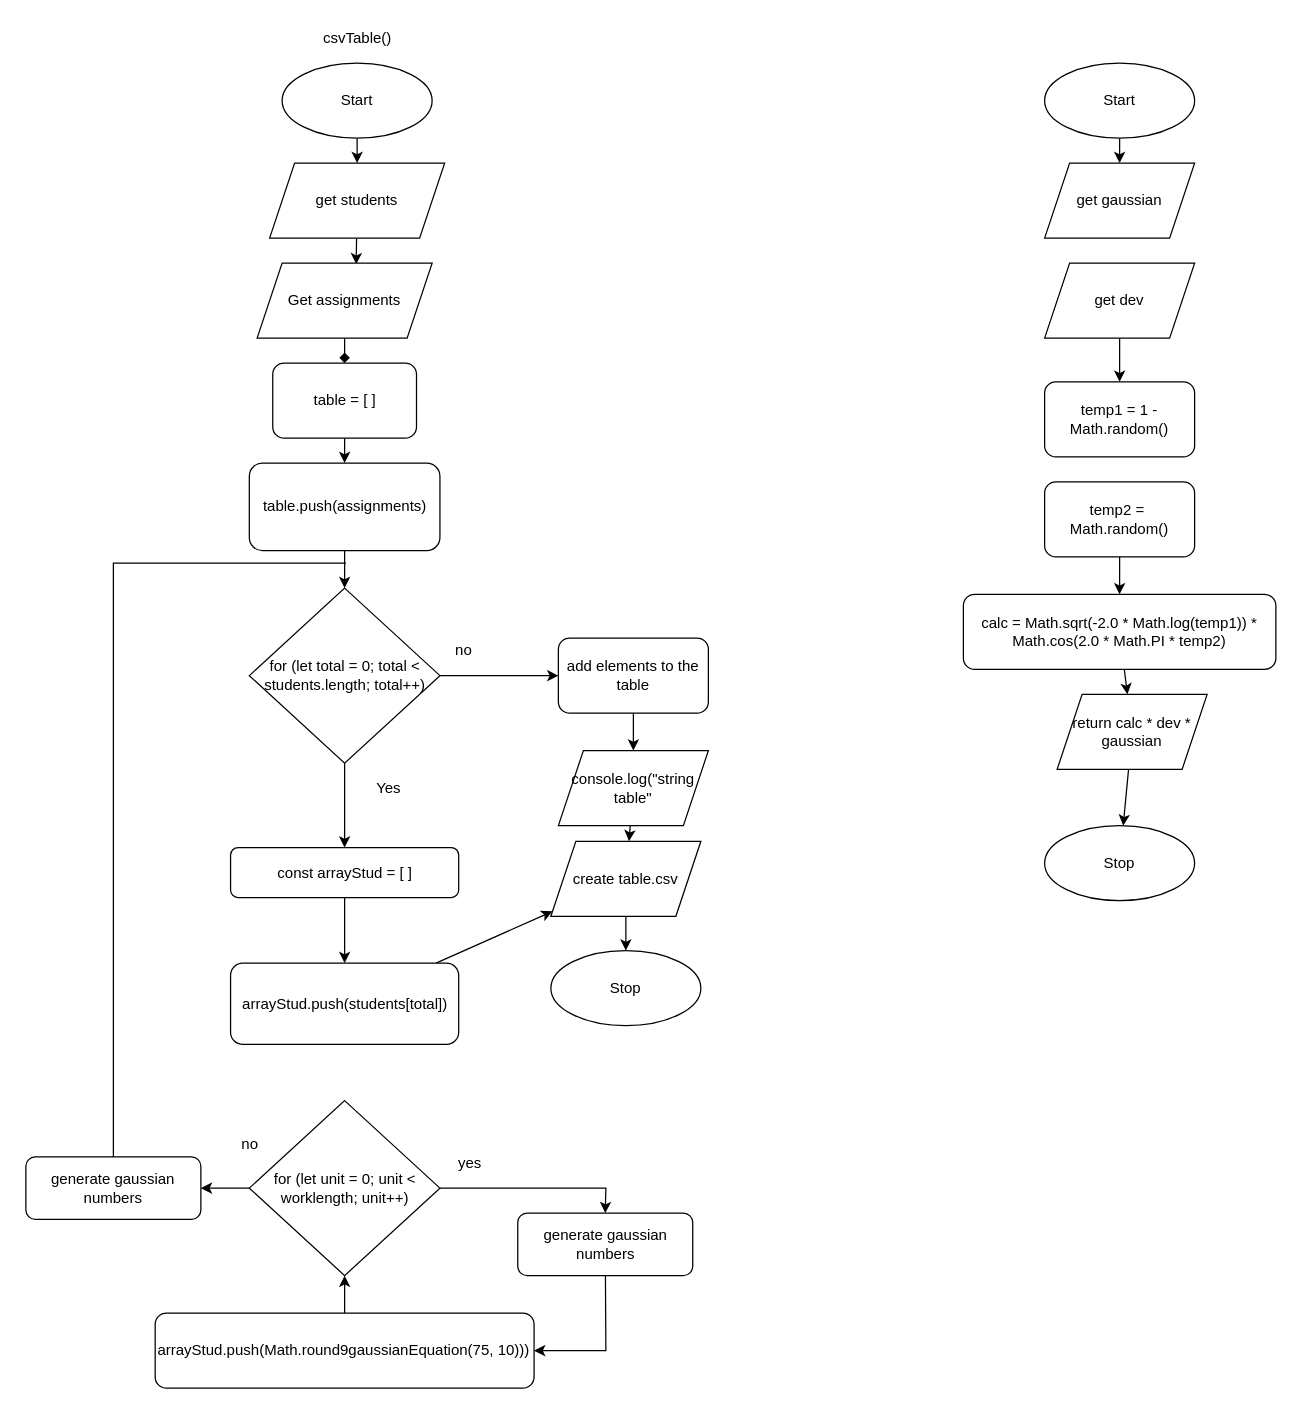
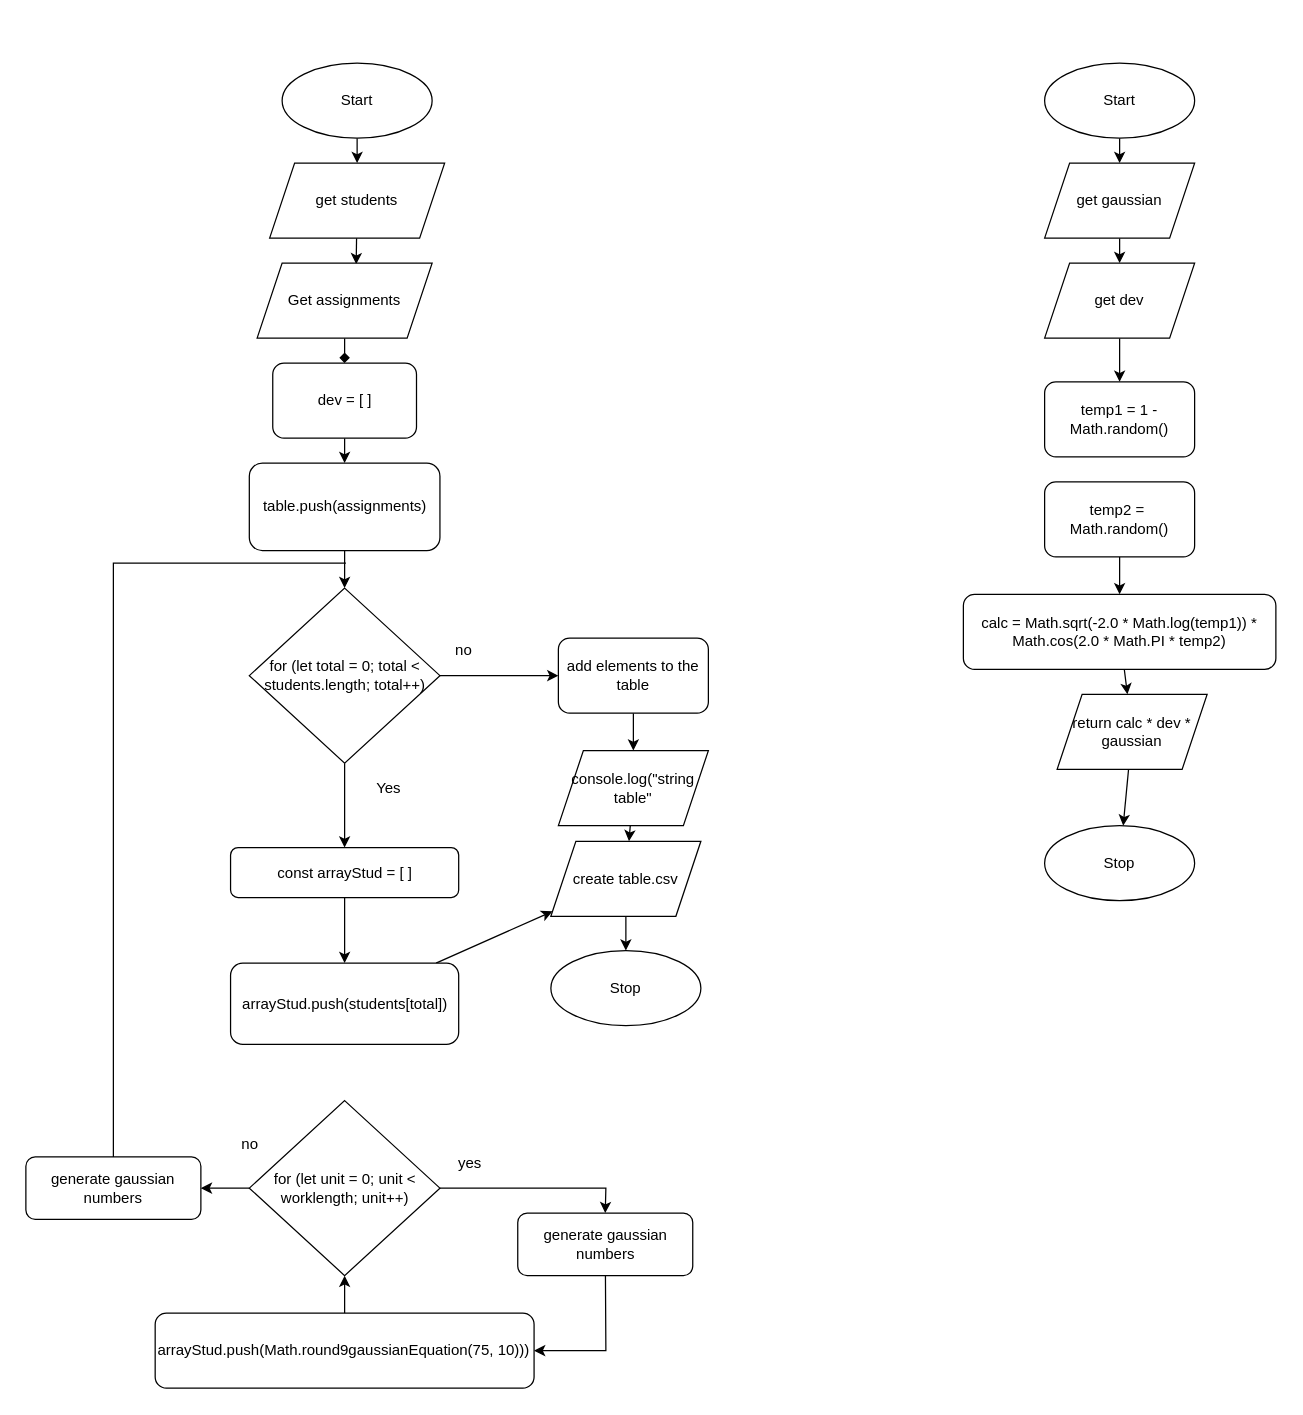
  <mxCell id="0" />
  <mxCell id="1" parent="0" />
  <mxCell id="2" value="" style="edgeStyle=none;html=1;" parent="1" source="3" target="5" edge="1"><mxGeometry relative="1" as="geometry" /></mxCell>
  <mxCell id="3" value="Start" style="ellipse;whiteSpace=wrap;html=1;" parent="1" vertex="1"><mxGeometry x="225" y="50" width="120" height="60" as="geometry" /></mxCell>
  <mxCell id="4" style="edgeStyle=none;html=1;entryX=0.566;entryY=0.015;entryDx=0;entryDy=0;entryPerimeter=0;" parent="1" source="5" target="7" edge="1"><mxGeometry relative="1" as="geometry" /></mxCell>
  <mxCell id="5" value="get students" style="shape=parallelogram;perimeter=parallelogramPerimeter;whiteSpace=wrap;html=1;fixedSize=1;" parent="1" vertex="1"><mxGeometry x="215" y="130" width="140" height="60" as="geometry" /></mxCell>
  <mxCell id="6" style="edgeStyle=none;html=1;entryX=0.5;entryY=0;entryDx=0;entryDy=0;endArrow=diamond;" parent="1" source="7" target="10" edge="1"><mxGeometry relative="1" as="geometry" /></mxCell>
  <mxCell id="7" value="Get assignments" style="shape=parallelogram;perimeter=parallelogramPerimeter;whiteSpace=wrap;html=1;fixedSize=1;" parent="1" vertex="1"><mxGeometry x="205" y="210" width="140" height="60" as="geometry" /></mxCell>
  <mxCell id="8" value="Stop" style="ellipse;whiteSpace=wrap;html=1;" parent="1" vertex="1"><mxGeometry x="440" y="760" width="120" height="60" as="geometry" /></mxCell>
  <mxCell id="9" value="" style="edgeStyle=none;html=1;" parent="1" source="10" target="32" edge="1"><mxGeometry relative="1" as="geometry" /></mxCell>
- <mxCell id="10" value="table = [ ]" style="rounded=1;whiteSpace=wrap;html=1;" parent="1" vertex="1"><mxGeometry x="217.5" y="290" width="115" height="60" as="geometry" /></mxCell>
+ <mxCell id="10" value="dev = [ ]" style="rounded=1;whiteSpace=wrap;html=1;" parent="1" vertex="1"><mxGeometry x="217.5" y="290" width="115" height="60" as="geometry" /></mxCell>
  <mxCell id="11" style="edgeStyle=none;html=1;entryX=0.5;entryY=0;entryDx=0;entryDy=0;" parent="1" source="13" target="16" edge="1"><mxGeometry relative="1" as="geometry" /></mxCell>
  <mxCell id="12" value="" style="edgeStyle=none;rounded=0;html=1;" parent="1" source="13" target="44" edge="1"><mxGeometry relative="1" as="geometry" /></mxCell>
  <mxCell id="13" value="for (let total = 0; total &amp;lt; students.length; total++)" style="rhombus;whiteSpace=wrap;html=1;" parent="1" vertex="1"><mxGeometry x="198.75" y="470" width="152.5" height="140" as="geometry" /></mxCell>
  <mxCell id="14" value="Yes" style="text;html=1;align=center;verticalAlign=middle;resizable=0;points=[];autosize=1;strokeColor=none;fillColor=none;" parent="1" vertex="1"><mxGeometry x="290" y="620" width="40" height="20" as="geometry" /></mxCell>
  <mxCell id="15" value="" style="edgeStyle=none;html=1;" parent="1" source="16" target="34" edge="1"><mxGeometry relative="1" as="geometry" /></mxCell>
  <mxCell id="16" value="const arrayStud = [ ]" style="rounded=1;whiteSpace=wrap;html=1;" parent="1" vertex="1"><mxGeometry x="183.75" y="677.5" width="182.5" height="40" as="geometry" /></mxCell>
  <mxCell id="17" value="" style="edgeStyle=none;html=1;" parent="1" source="18" target="28" edge="1"><mxGeometry relative="1" as="geometry" /></mxCell>
  <mxCell id="18" value="Start" style="ellipse;whiteSpace=wrap;html=1;" parent="1" vertex="1"><mxGeometry x="835" y="50" width="120" height="60" as="geometry" /></mxCell>
  <mxCell id="19" value="Stop" style="ellipse;whiteSpace=wrap;html=1;" parent="1" vertex="1"><mxGeometry x="835" y="660" width="120" height="60" as="geometry" /></mxCell>
  <mxCell id="20" value="temp1 = 1 - Math.random()" style="rounded=1;whiteSpace=wrap;html=1;" parent="1" vertex="1"><mxGeometry x="835" y="305" width="120" height="60" as="geometry" /></mxCell>
  <mxCell id="21" value="" style="edgeStyle=none;html=1;" parent="1" source="22" target="24" edge="1"><mxGeometry relative="1" as="geometry" /></mxCell>
  <mxCell id="22" value="temp2 =&amp;nbsp; Math.random()" style="rounded=1;whiteSpace=wrap;html=1;" parent="1" vertex="1"><mxGeometry x="835" y="385" width="120" height="60" as="geometry" /></mxCell>
  <mxCell id="23" value="" style="edgeStyle=none;html=1;" parent="1" source="24" target="26" edge="1"><mxGeometry relative="1" as="geometry" /></mxCell>
  <mxCell id="24" value="calc = Math.sqrt(-2.0 * Math.log(temp1)) * Math.cos(2.0 * Math.PI * temp2)" style="rounded=1;whiteSpace=wrap;html=1;" parent="1" vertex="1"><mxGeometry x="770" y="475" width="250" height="60" as="geometry" /></mxCell>
  <mxCell id="25" value="" style="edgeStyle=none;html=1;" parent="1" source="26" target="19" edge="1"><mxGeometry relative="1" as="geometry" /></mxCell>
  <mxCell id="26" value="return calc * dev * gaussian" style="shape=parallelogram;perimeter=parallelogramPerimeter;whiteSpace=wrap;html=1;fixedSize=1;" parent="1" vertex="1"><mxGeometry x="845" y="555" width="120" height="60" as="geometry" /></mxCell>
+ <mxCell id="27" value="" style="edgeStyle=none;html=1;" parent="1" source="28" target="30" edge="1"><mxGeometry relative="1" as="geometry" /></mxCell>
  <mxCell id="28" value="get gaussian" style="shape=parallelogram;perimeter=parallelogramPerimeter;whiteSpace=wrap;html=1;fixedSize=1;" parent="1" vertex="1"><mxGeometry x="835" y="130" width="120" height="60" as="geometry" /></mxCell>
  <mxCell id="29" style="edgeStyle=none;html=1;entryX=0.5;entryY=0;entryDx=0;entryDy=0;" parent="1" source="30" target="20" edge="1"><mxGeometry relative="1" as="geometry" /></mxCell>
  <mxCell id="30" value="get dev" style="shape=parallelogram;perimeter=parallelogramPerimeter;whiteSpace=wrap;html=1;fixedSize=1;" parent="1" vertex="1"><mxGeometry x="835" y="210" width="120" height="60" as="geometry" /></mxCell>
  <mxCell id="31" value="" style="edgeStyle=none;html=1;" parent="1" source="32" target="13" edge="1"><mxGeometry relative="1" as="geometry" /></mxCell>
  <mxCell id="32" value="table.push(assignments)" style="rounded=1;whiteSpace=wrap;html=1;" parent="1" vertex="1"><mxGeometry x="198.75" y="370" width="152.5" height="70" as="geometry" /></mxCell>
  <mxCell id="33" value="" style="edgeStyle=none;html=1;" parent="1" source="34" target="48" edge="1"><mxGeometry relative="1" as="geometry" /></mxCell>
  <mxCell id="34" value="arrayStud.push(students[total])" style="rounded=1;whiteSpace=wrap;html=1;" parent="1" vertex="1"><mxGeometry x="183.75" y="770" width="182.5" height="65" as="geometry" /></mxCell>
  <mxCell id="35" style="edgeStyle=none;html=1;entryX=0.5;entryY=0;entryDx=0;entryDy=0;rounded=0;" parent="1" source="37" target="42" edge="1"><mxGeometry relative="1" as="geometry"><Array as="points"><mxPoint x="484" y="950" /></Array></mxGeometry></mxCell>
  <mxCell id="36" style="edgeStyle=none;rounded=0;html=1;entryX=1;entryY=0.5;entryDx=0;entryDy=0;" parent="1" source="37" target="53" edge="1"><mxGeometry relative="1" as="geometry" /></mxCell>
  <mxCell id="37" value="for (let unit = 0; unit &amp;lt; worklength; unit++)" style="rhombus;whiteSpace=wrap;html=1;" parent="1" vertex="1"><mxGeometry x="198.75" y="880" width="152.5" height="140" as="geometry" /></mxCell>
  <mxCell id="38" style="edgeStyle=none;html=1;entryX=0.5;entryY=1;entryDx=0;entryDy=0;" parent="1" source="39" target="37" edge="1"><mxGeometry relative="1" as="geometry" /></mxCell>
  <mxCell id="39" value="arrayStud.push(Math.round9gaussianEquation(75, 10)))" style="rounded=1;whiteSpace=wrap;html=1;" parent="1" vertex="1"><mxGeometry x="123.44" y="1050" width="303.12" height="60" as="geometry" /></mxCell>
- <mxCell id="40" value="csvTable()" style="text;html=1;align=center;verticalAlign=middle;resizable=0;points=[];autosize=1;strokeColor=none;fillColor=none;" parent="1" vertex="1"><mxGeometry x="250" y="20" width="70" height="20" as="geometry" /></mxCell>
  <mxCell id="41" style="edgeStyle=none;html=1;entryX=1;entryY=0.5;entryDx=0;entryDy=0;rounded=0;" parent="1" source="42" target="39" edge="1"><mxGeometry relative="1" as="geometry"><Array as="points"><mxPoint x="484" y="1080" /></Array></mxGeometry></mxCell>
  <mxCell id="42" value="generate gaussian numbers" style="rounded=1;whiteSpace=wrap;html=1;" parent="1" vertex="1"><mxGeometry x="413.5" y="970" width="140" height="50" as="geometry" /></mxCell>
  <mxCell id="43" value="" style="edgeStyle=none;rounded=0;html=1;" parent="1" source="44" target="46" edge="1"><mxGeometry relative="1" as="geometry" /></mxCell>
  <mxCell id="44" value="add elements to the table" style="rounded=1;whiteSpace=wrap;html=1;" parent="1" vertex="1"><mxGeometry x="446" y="510" width="120" height="60" as="geometry" /></mxCell>
  <mxCell id="45" value="" style="edgeStyle=none;rounded=0;html=1;" parent="1" source="46" target="48" edge="1"><mxGeometry relative="1" as="geometry" /></mxCell>
  <mxCell id="46" value="console.log(&quot;string table&quot;" style="shape=parallelogram;perimeter=parallelogramPerimeter;whiteSpace=wrap;html=1;fixedSize=1;" parent="1" vertex="1"><mxGeometry x="446" y="600" width="120" height="60" as="geometry" /></mxCell>
  <mxCell id="47" value="" style="edgeStyle=none;rounded=0;html=1;" parent="1" source="48" target="8" edge="1"><mxGeometry relative="1" as="geometry" /></mxCell>
  <mxCell id="48" value="create table.csv" style="shape=parallelogram;perimeter=parallelogramPerimeter;whiteSpace=wrap;html=1;fixedSize=1;" parent="1" vertex="1"><mxGeometry x="440" y="672.5" width="120" height="60" as="geometry" /></mxCell>
  <mxCell id="49" value="no" style="text;html=1;align=center;verticalAlign=middle;resizable=0;points=[];autosize=1;strokeColor=none;fillColor=none;" parent="1" vertex="1"><mxGeometry x="355" y="510" width="30" height="20" as="geometry" /></mxCell>
  <mxCell id="50" value="yes" style="text;html=1;align=center;verticalAlign=middle;resizable=0;points=[];autosize=1;strokeColor=none;fillColor=none;" parent="1" vertex="1"><mxGeometry x="360" y="920" width="30" height="20" as="geometry" /></mxCell>
  <mxCell id="51" value="no" style="text;html=1;align=center;verticalAlign=middle;resizable=0;points=[];autosize=1;strokeColor=none;fillColor=none;" parent="1" vertex="1"><mxGeometry x="183.75" y="905" width="30" height="20" as="geometry" /></mxCell>
  <mxCell id="52" style="edgeStyle=none;rounded=0;html=1;endArrow=none;endFill=0;" parent="1" source="53" edge="1"><mxGeometry relative="1" as="geometry"><mxPoint x="276" y="450" as="targetPoint" /><Array as="points"><mxPoint x="90" y="450" /></Array></mxGeometry></mxCell>
  <mxCell id="53" value="generate gaussian numbers" style="rounded=1;whiteSpace=wrap;html=1;" parent="1" vertex="1"><mxGeometry x="20" y="925" width="140" height="50" as="geometry" /></mxCell>
